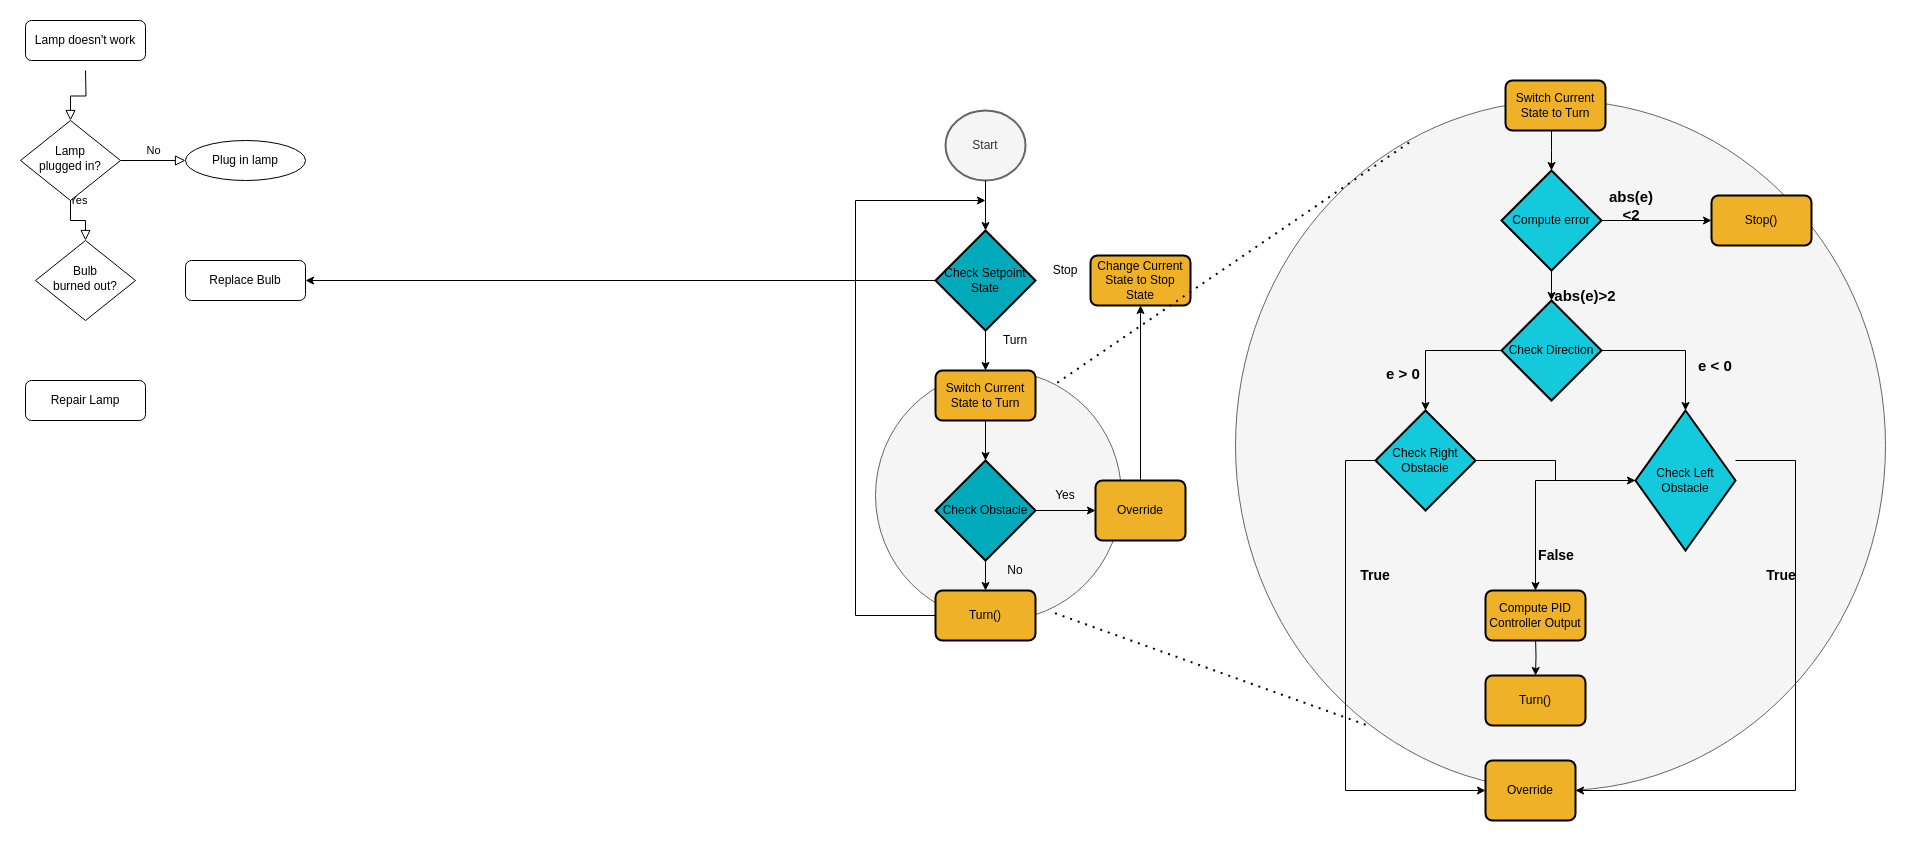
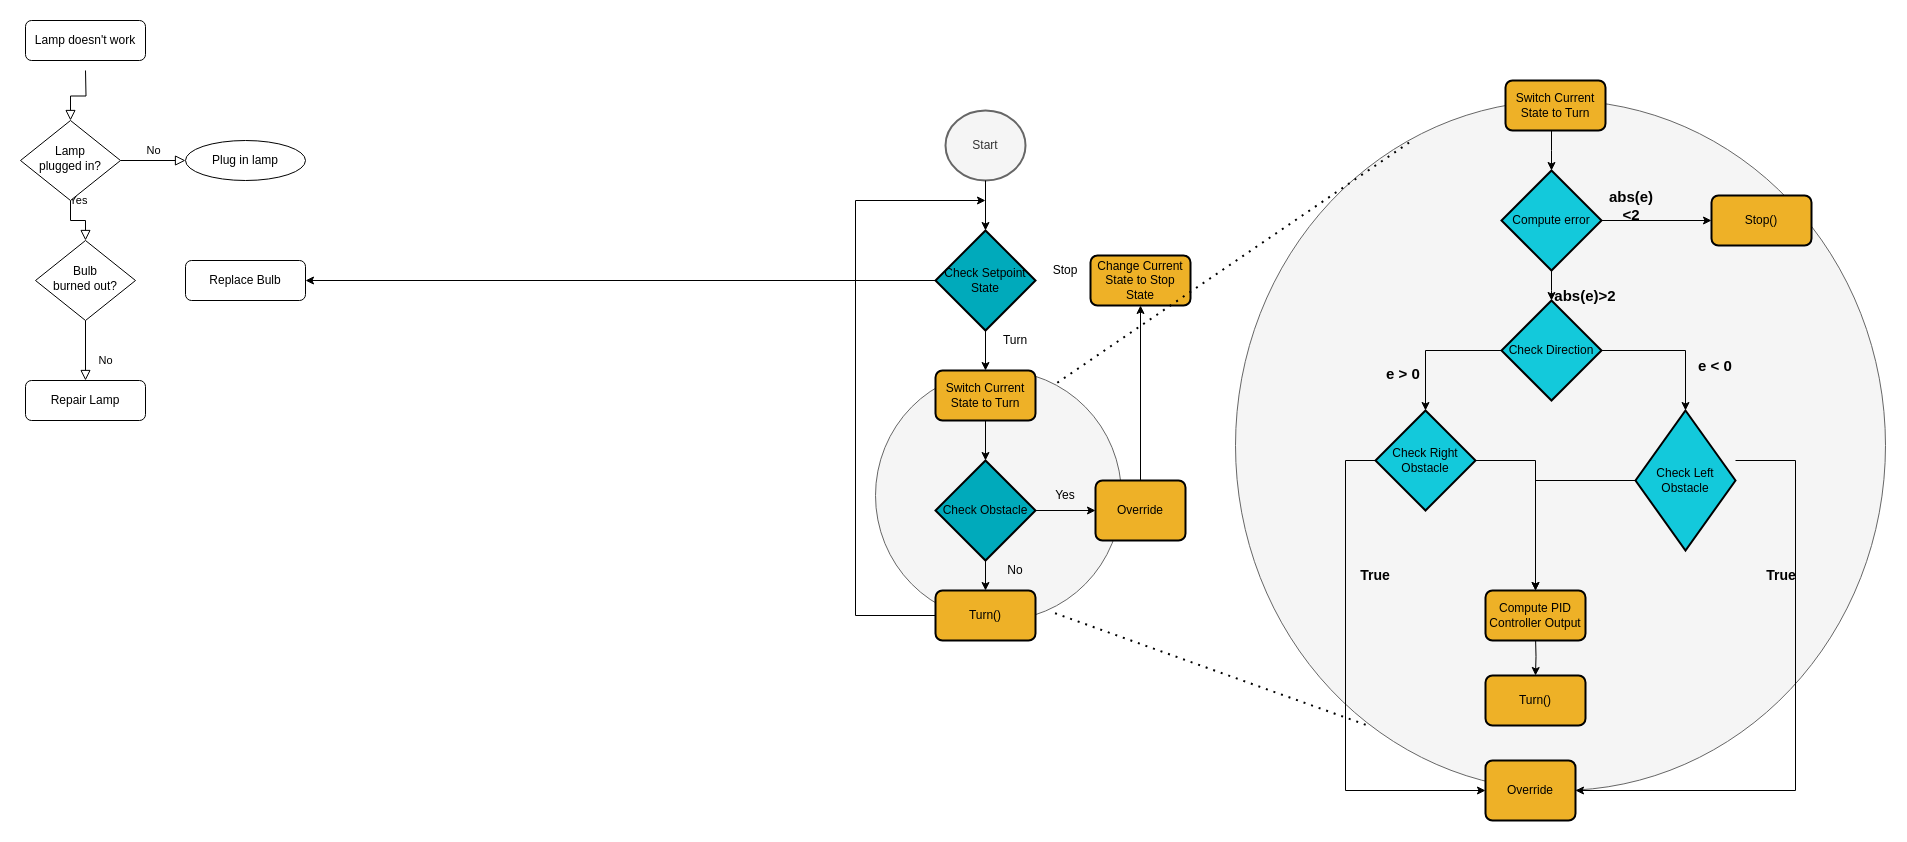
  <mxCell id="0" />
  <mxCell id="1" parent="0" />
  <mxCell id="2" value="" style="ellipse;whiteSpace=wrap;html=1;fillColor=#f5f5f5;fontColor=#333333;strokeColor=#666666;" vertex="1" parent="1"><mxGeometry x="1235" y="100" width="650" height="690" as="geometry" /></mxCell>
  <mxCell id="3" value="" style="ellipse;whiteSpace=wrap;html=1;fillColor=#f5f5f5;fontColor=#333333;strokeColor=#666666;" vertex="1" parent="1"><mxGeometry x="875" y="370" width="246" height="250" as="geometry" /></mxCell>
  <mxCell id="4" value="" style="rounded=0;html=1;jettySize=auto;orthogonalLoop=1;fontSize=11;endArrow=block;endFill=0;endSize=8;strokeWidth=1;shadow=0;labelBackgroundColor=none;edgeStyle=orthogonalEdgeStyle;" parent="1" target="8" edge="1"><mxGeometry relative="1" as="geometry"><mxPoint x="85" y="70" as="sourcePoint" /></mxGeometry></mxCell>
  <mxCell id="5" value="Lamp doesn't work" style="rounded=1;whiteSpace=wrap;html=1;fontSize=12;glass=0;strokeWidth=1;shadow=0;" parent="1" vertex="1"><mxGeometry x="25" y="20" width="120" height="40" as="geometry" /></mxCell>
  <mxCell id="6" value="Yes" style="rounded=0;html=1;jettySize=auto;orthogonalLoop=1;fontSize=11;endArrow=block;endFill=0;endSize=8;strokeWidth=1;shadow=0;labelBackgroundColor=none;edgeStyle=orthogonalEdgeStyle;" parent="1" source="8" target="11" edge="1"><mxGeometry y="20" relative="1" as="geometry"><mxPoint as="offset" /></mxGeometry></mxCell>
  <mxCell id="7" value="No" style="edgeStyle=orthogonalEdgeStyle;rounded=0;html=1;jettySize=auto;orthogonalLoop=1;fontSize=11;endArrow=block;endFill=0;endSize=8;strokeWidth=1;shadow=0;labelBackgroundColor=none;" parent="1" source="8" target="9" edge="1"><mxGeometry y="10" relative="1" as="geometry"><mxPoint as="offset" /></mxGeometry></mxCell>
  <mxCell id="8" value="Lamp&lt;br&gt;plugged in?" style="rhombus;whiteSpace=wrap;html=1;shadow=0;fontFamily=Helvetica;fontSize=12;align=center;strokeWidth=1;spacing=6;spacingTop=-4;" parent="1" vertex="1"><mxGeometry x="20" y="120" width="100" height="80" as="geometry" /></mxCell>
  <mxCell id="9" value="Plug in lamp" style="ellipse;whiteSpace=wrap;html=1;fontSize=12;glass=0;strokeWidth=1;shadow=0;" parent="1" vertex="1"><mxGeometry x="185" y="140" width="120" height="40" as="geometry" /></mxCell>
+ <mxCell id="10" value="No" style="rounded=0;html=1;jettySize=auto;orthogonalLoop=1;fontSize=11;endArrow=block;endFill=0;endSize=8;strokeWidth=1;shadow=0;labelBackgroundColor=none;edgeStyle=orthogonalEdgeStyle;" parent="1" source="11" target="12" edge="1"><mxGeometry x="0.333" y="20" relative="1" as="geometry"><mxPoint as="offset" /></mxGeometry></mxCell>
  <mxCell id="11" value="Bulb&lt;br&gt;burned out?" style="rhombus;whiteSpace=wrap;html=1;shadow=0;fontFamily=Helvetica;fontSize=12;align=center;strokeWidth=1;spacing=6;spacingTop=-4;" parent="1" vertex="1"><mxGeometry x="35" y="240" width="100" height="80" as="geometry" /></mxCell>
  <mxCell id="12" value="Repair Lamp" style="rounded=1;whiteSpace=wrap;html=1;fontSize=12;glass=0;strokeWidth=1;shadow=0;" parent="1" vertex="1"><mxGeometry x="25" y="380" width="120" height="40" as="geometry" /></mxCell>
  <mxCell id="13" value="Replace Bulb" style="rounded=1;whiteSpace=wrap;html=1;fontSize=12;glass=0;strokeWidth=1;shadow=0;" parent="1" vertex="1"><mxGeometry x="185" y="260" width="120" height="40" as="geometry" /></mxCell>
  <mxCell id="14" value="Change Current State to Stop State" style="rounded=1;whiteSpace=wrap;html=1;absoluteArcSize=1;arcSize=14;strokeWidth=2;fillColor=#eeb127;" parent="1" vertex="1"><mxGeometry x="1090" y="255" width="100" height="50" as="geometry" /></mxCell>
  <mxCell id="15" value="Start" style="strokeWidth=2;html=1;shape=mxgraph.flowchart.start_2;whiteSpace=wrap;fillColor=#f5f5f5;strokeColor=#666666;fontColor=#333333;" parent="1" vertex="1"><mxGeometry x="945" y="110" width="80" height="70" as="geometry" /></mxCell>
  <mxCell id="16" style="edgeStyle=orthogonalEdgeStyle;rounded=0;orthogonalLoop=1;jettySize=auto;html=1;" parent="1" source="18" target="13" edge="1"><mxGeometry relative="1" as="geometry" /></mxCell>
  <mxCell id="17" style="edgeStyle=orthogonalEdgeStyle;rounded=0;orthogonalLoop=1;jettySize=auto;html=1;entryX=0.5;entryY=0;entryDx=0;entryDy=0;" parent="1" source="18" target="38" edge="1"><mxGeometry relative="1" as="geometry" /></mxCell>
  <mxCell id="18" value="Check Setpoint State" style="strokeWidth=2;html=1;shape=mxgraph.flowchart.decision;whiteSpace=wrap;fillColor=#00aabb;" parent="1" vertex="1"><mxGeometry x="935" y="230" width="100" height="100" as="geometry" /></mxCell>
  <mxCell id="19" style="edgeStyle=orthogonalEdgeStyle;rounded=0;orthogonalLoop=1;jettySize=auto;html=1;entryX=0.5;entryY=0;entryDx=0;entryDy=0;" parent="1" source="21" target="23" edge="1"><mxGeometry relative="1" as="geometry" /></mxCell>
  <mxCell id="20" style="edgeStyle=orthogonalEdgeStyle;rounded=0;orthogonalLoop=1;jettySize=auto;html=1;entryX=0;entryY=0.5;entryDx=0;entryDy=0;" parent="1" source="21" target="25" edge="1"><mxGeometry relative="1" as="geometry" /></mxCell>
  <mxCell id="21" value="Check Obstacle" style="strokeWidth=2;html=1;shape=mxgraph.flowchart.decision;whiteSpace=wrap;fillColor=#00aabb;" parent="1" vertex="1"><mxGeometry x="935" y="460" width="100" height="100" as="geometry" /></mxCell>
  <mxCell id="22" style="edgeStyle=orthogonalEdgeStyle;rounded=0;orthogonalLoop=1;jettySize=auto;html=1;" parent="1" source="23" edge="1"><mxGeometry relative="1" as="geometry"><mxPoint x="985" y="200" as="targetPoint" /><Array as="points"><mxPoint x="855" y="615" /><mxPoint x="855" y="200" /></Array></mxGeometry></mxCell>
  <mxCell id="23" value="Turn()" style="rounded=1;whiteSpace=wrap;html=1;absoluteArcSize=1;arcSize=14;strokeWidth=2;fillColor=#eeb127;" parent="1" vertex="1"><mxGeometry x="935" y="590" width="100" height="50" as="geometry" /></mxCell>
  <mxCell id="24" style="edgeStyle=orthogonalEdgeStyle;rounded=0;orthogonalLoop=1;jettySize=auto;html=1;entryX=0.5;entryY=1;entryDx=0;entryDy=0;" parent="1" source="25" target="14" edge="1"><mxGeometry relative="1" as="geometry" /></mxCell>
  <mxCell id="25" value="Override" style="rounded=1;whiteSpace=wrap;html=1;absoluteArcSize=1;arcSize=14;strokeWidth=2;fillColor=#eeb127;" parent="1" vertex="1"><mxGeometry x="1095" y="480" width="90" height="60" as="geometry" /></mxCell>
  <mxCell id="26" style="edgeStyle=orthogonalEdgeStyle;rounded=0;orthogonalLoop=1;jettySize=auto;html=1;entryX=0.5;entryY=0;entryDx=0;entryDy=0;entryPerimeter=0;" parent="1" source="15" target="18" edge="1"><mxGeometry relative="1" as="geometry" /></mxCell>
  <mxCell id="27" value="Stop" style="text;html=1;align=center;verticalAlign=middle;whiteSpace=wrap;rounded=0;" parent="1" vertex="1"><mxGeometry x="1035" y="255" width="60" height="30" as="geometry" /></mxCell>
  <mxCell id="28" value="Yes" style="text;html=1;align=center;verticalAlign=middle;whiteSpace=wrap;rounded=0;" parent="1" vertex="1"><mxGeometry x="1035" y="480" width="60" height="30" as="geometry" /></mxCell>
  <mxCell id="29" value="Turn" style="text;html=1;align=center;verticalAlign=middle;whiteSpace=wrap;rounded=0;" parent="1" vertex="1"><mxGeometry x="985" y="325" width="60" height="30" as="geometry" /></mxCell>
  <mxCell id="30" value="Stop()" style="rounded=1;whiteSpace=wrap;html=1;absoluteArcSize=1;arcSize=14;strokeWidth=2;fillColor=#eeb127;" parent="1" vertex="1"><mxGeometry x="1711" y="195" width="100" height="50" as="geometry" /></mxCell>
  <mxCell id="31" style="edgeStyle=orthogonalEdgeStyle;rounded=0;orthogonalLoop=1;jettySize=auto;html=1;entryX=0;entryY=0.5;entryDx=0;entryDy=0;" parent="1" source="33" target="30" edge="1"><mxGeometry relative="1" as="geometry" /></mxCell>
  <mxCell id="32" style="edgeStyle=orthogonalEdgeStyle;rounded=0;orthogonalLoop=1;jettySize=auto;html=1;startArrow=classic;startFill=1;endArrow=none;endFill=0;" parent="1" source="33" edge="1"><mxGeometry relative="1" as="geometry"><mxPoint x="1551" y="130" as="targetPoint" /></mxGeometry></mxCell>
  <mxCell id="33" value="Compute error" style="strokeWidth=2;html=1;shape=mxgraph.flowchart.decision;whiteSpace=wrap;fillColor=#13C9DB;" parent="1" vertex="1"><mxGeometry x="1501" y="170" width="100" height="100" as="geometry" /></mxCell>
  <mxCell id="34" style="edgeStyle=orthogonalEdgeStyle;rounded=0;orthogonalLoop=1;jettySize=auto;html=1;entryX=0.5;entryY=0;entryDx=0;entryDy=0;entryPerimeter=0;" parent="1" source="33" edge="1"><mxGeometry relative="1" as="geometry"><mxPoint x="1551" y="300" as="targetPoint" /></mxGeometry></mxCell>
  <mxCell id="35" value="&lt;font style=&quot;font-size: 15px;&quot;&gt;&lt;b&gt;abs(e)&amp;gt;2&lt;/b&gt;&lt;/font&gt;" style="text;html=1;align=center;verticalAlign=middle;whiteSpace=wrap;rounded=0;" parent="1" vertex="1"><mxGeometry x="1555" y="280" width="60" height="30" as="geometry" /></mxCell>
  <mxCell id="36" value="&lt;font style=&quot;font-size: 15px;&quot;&gt;&lt;b&gt;e &amp;gt; 0&lt;/b&gt;&lt;/font&gt;" style="text;html=1;align=center;verticalAlign=middle;whiteSpace=wrap;rounded=0;" parent="1" vertex="1"><mxGeometry x="1375" y="355" width="56" height="35" as="geometry" /></mxCell>
  <mxCell id="37" value="&lt;b&gt;&lt;font style=&quot;font-size: 15px;&quot;&gt;abs(e)&amp;lt;2&lt;/font&gt;&lt;/b&gt;" style="text;html=1;align=center;verticalAlign=middle;whiteSpace=wrap;rounded=0;" parent="1" vertex="1"><mxGeometry x="1601" y="190" width="60" height="30" as="geometry" /></mxCell>
  <mxCell id="38" value="Switch Current State to Turn" style="rounded=1;whiteSpace=wrap;html=1;absoluteArcSize=1;arcSize=14;strokeWidth=2;fillColor=#eeb127;" parent="1" vertex="1"><mxGeometry x="935" y="370" width="100" height="50" as="geometry" /></mxCell>
  <mxCell id="39" style="edgeStyle=orthogonalEdgeStyle;rounded=0;orthogonalLoop=1;jettySize=auto;html=1;entryX=0.5;entryY=0;entryDx=0;entryDy=0;entryPerimeter=0;" parent="1" source="38" target="21" edge="1"><mxGeometry relative="1" as="geometry" /></mxCell>
  <mxCell id="40" value="&lt;font style=&quot;font-size: 15px;&quot;&gt;&lt;b&gt;e &amp;lt; 0&lt;/b&gt;&lt;/font&gt;" style="text;html=1;align=center;verticalAlign=middle;whiteSpace=wrap;rounded=0;" parent="1" vertex="1"><mxGeometry x="1685" y="350" width="60" height="30" as="geometry" /></mxCell>
- <mxCell id="41" style="edgeStyle=orthogonalEdgeStyle;rounded=0;orthogonalLoop=1;jettySize=auto;html=1;" parent="1" source="43" target="46" edge="1"><mxGeometry relative="1" as="geometry" /></mxCell>
+ <mxCell id="41" style="edgeStyle=orthogonalEdgeStyle;rounded=0;orthogonalLoop=1;jettySize=auto;html=1;entryX=0.5;entryY=0;entryDx=0;entryDy=0;" parent="1" source="43" target="54" edge="1"><mxGeometry relative="1" as="geometry" /></mxCell>
  <mxCell id="42" style="edgeStyle=orthogonalEdgeStyle;rounded=0;orthogonalLoop=1;jettySize=auto;html=1;entryX=0;entryY=0.5;entryDx=0;entryDy=0;" parent="1" source="43" target="55" edge="1"><mxGeometry relative="1" as="geometry"><Array as="points"><mxPoint x="1345" y="460" /><mxPoint x="1345" y="790" /></Array></mxGeometry></mxCell>
  <mxCell id="43" value="Check Right Obstacle" style="strokeWidth=2;html=1;shape=mxgraph.flowchart.decision;whiteSpace=wrap;fillColor=#13C9DB;" parent="1" vertex="1"><mxGeometry x="1375" y="410" width="100" height="100" as="geometry" /></mxCell>
  <mxCell id="44" style="edgeStyle=orthogonalEdgeStyle;rounded=0;orthogonalLoop=1;jettySize=auto;html=1;entryX=1;entryY=0.5;entryDx=0;entryDy=0;" parent="1" source="46" target="55" edge="1"><mxGeometry relative="1" as="geometry"><Array as="points"><mxPoint x="1795" y="460" /><mxPoint x="1795" y="790" /></Array></mxGeometry></mxCell>
  <mxCell id="45" style="edgeStyle=orthogonalEdgeStyle;rounded=0;orthogonalLoop=1;jettySize=auto;html=1;entryX=0.5;entryY=0;entryDx=0;entryDy=0;" edge="1" parent="1" source="46" target="54"><mxGeometry relative="1" as="geometry" /></mxCell>
  <mxCell id="46" value="Check Left Obstacle" style="strokeWidth=2;html=1;shape=mxgraph.flowchart.decision;whiteSpace=wrap;fillColor=#13C9DB;" parent="1" vertex="1"><mxGeometry x="1635" y="410" width="100" height="140" as="geometry" /></mxCell>
  <mxCell id="47" value="No" style="text;html=1;align=center;verticalAlign=middle;whiteSpace=wrap;rounded=0;" parent="1" vertex="1"><mxGeometry x="985" y="555" width="60" height="30" as="geometry" /></mxCell>
  <mxCell id="48" value="Turn()" style="rounded=1;whiteSpace=wrap;html=1;absoluteArcSize=1;arcSize=14;strokeWidth=2;fillColor=#eeb127;" parent="1" vertex="1"><mxGeometry x="1485" y="675" width="100" height="50" as="geometry" /></mxCell>
  <mxCell id="49" value="" style="edgeStyle=orthogonalEdgeStyle;rounded=0;orthogonalLoop=1;jettySize=auto;html=1;" parent="1" target="48" edge="1"><mxGeometry relative="1" as="geometry"><mxPoint x="1535" y="635" as="sourcePoint" /></mxGeometry></mxCell>
  <mxCell id="50" value="Check Direction" style="strokeWidth=2;html=1;shape=mxgraph.flowchart.decision;whiteSpace=wrap;fillColor=#13C9DB;" parent="1" vertex="1"><mxGeometry x="1501" y="300" width="100" height="100" as="geometry" /></mxCell>
  <mxCell id="51" value="Switch Current State to Turn" style="rounded=1;whiteSpace=wrap;html=1;absoluteArcSize=1;arcSize=14;strokeWidth=2;fillColor=#eeb127;" parent="1" vertex="1"><mxGeometry x="1505" y="80" width="100" height="50" as="geometry" /></mxCell>
  <mxCell id="52" style="edgeStyle=orthogonalEdgeStyle;rounded=0;orthogonalLoop=1;jettySize=auto;html=1;entryX=0.5;entryY=0;entryDx=0;entryDy=0;entryPerimeter=0;" parent="1" source="50" target="43" edge="1"><mxGeometry relative="1" as="geometry" /></mxCell>
  <mxCell id="53" style="edgeStyle=orthogonalEdgeStyle;rounded=0;orthogonalLoop=1;jettySize=auto;html=1;entryX=0.5;entryY=0;entryDx=0;entryDy=0;entryPerimeter=0;" parent="1" source="50" target="46" edge="1"><mxGeometry relative="1" as="geometry" /></mxCell>
  <mxCell id="54" value="Compute PID Controller Output" style="rounded=1;whiteSpace=wrap;html=1;absoluteArcSize=1;arcSize=14;strokeWidth=2;fillColor=#eeb127;" parent="1" vertex="1"><mxGeometry x="1485" y="590" width="100" height="50" as="geometry" /></mxCell>
  <mxCell id="55" value="Override" style="rounded=1;whiteSpace=wrap;html=1;absoluteArcSize=1;arcSize=14;strokeWidth=2;fillColor=#eeb127;" parent="1" vertex="1"><mxGeometry x="1485" y="760" width="90" height="60" as="geometry" /></mxCell>
  <mxCell id="56" value="&lt;font size=&quot;1&quot;&gt;&lt;b style=&quot;font-size: 14px;&quot;&gt;True&lt;/b&gt;&lt;/font&gt;" style="text;html=1;align=center;verticalAlign=middle;whiteSpace=wrap;rounded=0;" vertex="1" parent="1"><mxGeometry x="1751" y="560" width="60" height="30" as="geometry" /></mxCell>
- <mxCell id="57" value="&lt;font size=&quot;1&quot;&gt;&lt;b style=&quot;font-size: 14px;&quot;&gt;False&lt;/b&gt;&lt;/font&gt;" style="text;html=1;align=center;verticalAlign=middle;whiteSpace=wrap;rounded=0;" vertex="1" parent="1"><mxGeometry x="1526" y="540" width="60" height="30" as="geometry" /></mxCell>
  <mxCell id="58" value="&lt;font size=&quot;1&quot;&gt;&lt;b style=&quot;font-size: 14px;&quot;&gt;True&lt;/b&gt;&lt;/font&gt;" style="text;html=1;align=center;verticalAlign=middle;whiteSpace=wrap;rounded=0;" vertex="1" parent="1"><mxGeometry x="1345" y="560" width="60" height="30" as="geometry" /></mxCell>
  <mxCell id="59" value="" style="endArrow=none;dashed=1;html=1;dashPattern=1 3;strokeWidth=2;rounded=0;exitX=0.739;exitY=0.049;exitDx=0;exitDy=0;exitPerimeter=0;entryX=0.267;entryY=0.061;entryDx=0;entryDy=0;entryPerimeter=0;" edge="1" parent="1" source="3" target="2"><mxGeometry width="50" height="50" relative="1" as="geometry"><mxPoint x="1225" y="480" as="sourcePoint" /><mxPoint x="1275" y="430" as="targetPoint" /></mxGeometry></mxCell>
  <mxCell id="60" value="" style="endArrow=none;dashed=1;html=1;dashPattern=1 3;strokeWidth=2;rounded=0;exitX=0.73;exitY=0.971;exitDx=0;exitDy=0;exitPerimeter=0;entryX=0.207;entryY=0.907;entryDx=0;entryDy=0;entryPerimeter=0;" edge="1" parent="1" source="3" target="2"><mxGeometry width="50" height="50" relative="1" as="geometry"><mxPoint x="1225" y="480" as="sourcePoint" /><mxPoint x="1275" y="430" as="targetPoint" /></mxGeometry></mxCell>
